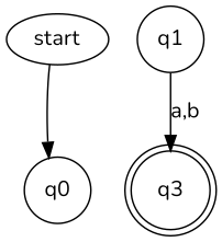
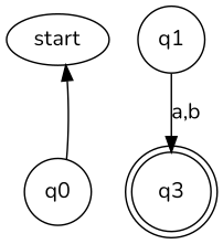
  digraph {
    fontname=Nunito
    rankdir=TB
    shape=circle
    node [fontname=Nunito shape=circle]
    edge [fontname=Nunito]
    start [height=0.00001 width=0.00001 shape=""]
    n2 [label=q0]
    n3 [label=q1]
    n4 [label=q3 peripheries=2]
-   start -> n2
+   n2 -> start
    n3 -> n4 [label="a,b"]
  }
